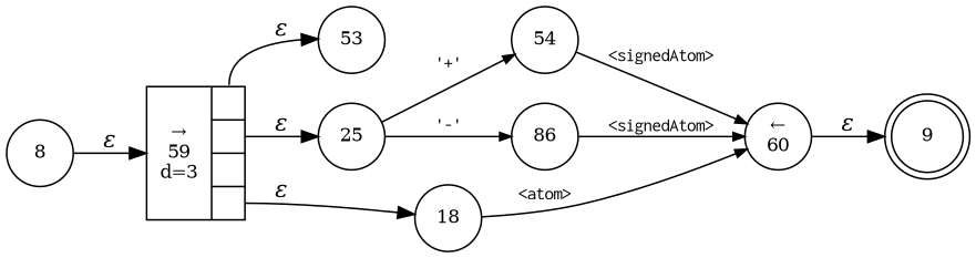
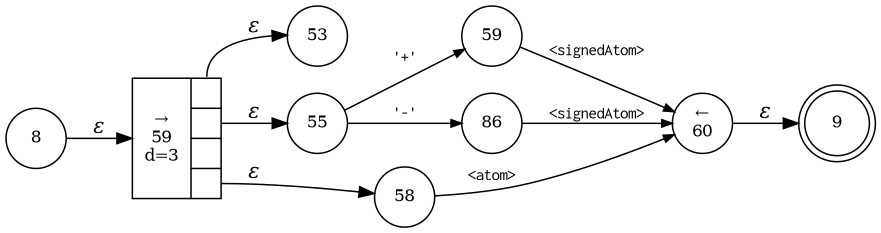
  digraph {
    rankdir=LR
    node [fixedsize=true fontsize=11 shape=circle peripheries=1]
    edge [fontname=Courier]
    n1 [label=9 shape=doublecircle width=.6 peripheries=""]
    n2 [label=53 width=.55]
-   n3 [label=54 width=.55]
+   n3 [label=59 width=.55]
    n4 [label="&larr;\n60" width=.55]
-   n5 [label=25 width=.55]
+   n5 [label=55 width=.55]
    n6 [label=86 width=.55]
    n7 [label=8 width=.55]
    n8 [fixedsize=false label="{&rarr;\n59\nd=3|{<p0>|<p1>|<p2>|<p3>}}" shape=record]
-   n9 [label=18 width=.55]
+   n9 [label=58 width=.55]
    n3 -> n4 [arrowhead=normal arrowsize=.7 fontsize=11 label="<signedAtom>"]
    n4 -> n1 [fontname="Times-Italic" label="&epsilon;"]
    n5 -> n3 [arrowhead=normal arrowsize=.7 fontsize=11 label="'+'"]
    n5 -> n6 [arrowhead=normal arrowsize=.7 fontsize=11 label="'-'"]
    n6 -> n4 [arrowhead=normal arrowsize=.7 fontsize=11 label="<signedAtom>"]
    n7 -> n8 [fontname="Times-Italic" label="&epsilon;"]
    n8 -> n2 [fontname="Times-Italic" label="&epsilon;" tailport=p0]
    n8 -> n5 [fontname="Times-Italic" label="&epsilon;" tailport=p1]
    n8 -> n9 [fontname="Times-Italic" label="&epsilon;" tailport=p3]
    n9 -> n4 [arrowhead=normal arrowsize=.7 fontsize=11 label="<atom>"]
  }
